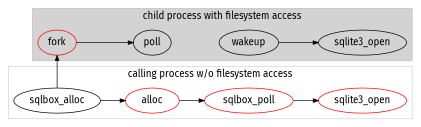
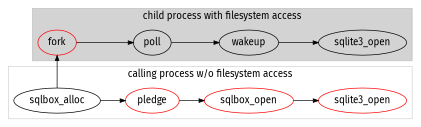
  strict digraph {
    fontname="Fira Sans"
    newrank=true
    rankdir=LR
    splines=line
    node [fontname="Fira Sans"]
    edge [arrowsize=0.75 fontname="Fira Sans"]
    n1 [label=sqlbox_alloc]
    n2 [color=red group=right label=fork]
    n3 [group=right label=poll]
    n4 [group=right label=wakeup]
    n5 [group=right label=sqlite3_open]
-   n6 [color=red label=alloc]
-   n7 [color=red label=sqlbox_poll]
+   n6 [color=red label=pledge]
+   n7 [color=red label=sqlbox_open]
    n8 [color=red label=sqlite3_open]
    subgraph sub_1 {
      rank=same
      n1
      n2
    }
    subgraph cluster_2 {
      bgcolor=lightgrey
      color=grey
      label="child process with filesystem access"
      n2
      n3
      n4
      n5
    }
    subgraph cluster_3 {
      color=lightgrey
      label="calling process w/o filesystem access"
      n1
      n6
      n7
      n8
    }
    n1 -> n2 [constraint=false]
    n1 -> n6
    n2 -> n3
+   n3 -> n4
    n4 -> n5
    n6 -> n7
    n7 -> n8
  }
